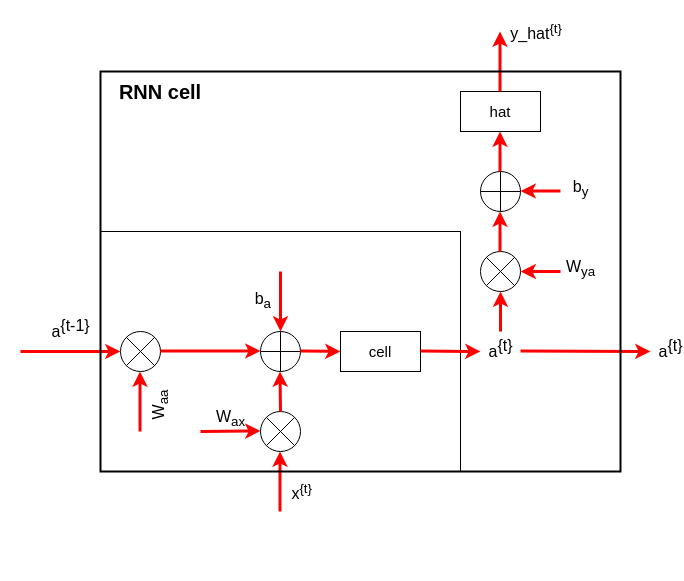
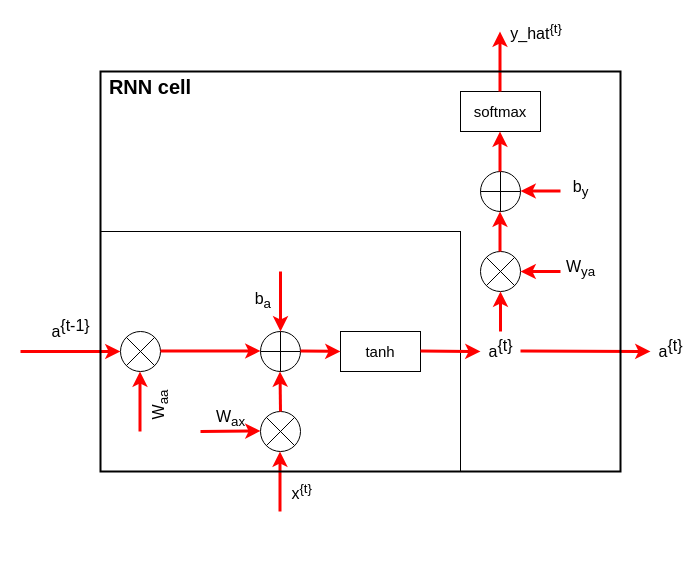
  <mxCell id="0" />
  <mxCell id="1" parent="0" />
  <mxCell id="2" value="" style="rounded=0;whiteSpace=wrap;html=1;fillColor=none;" vertex="1" parent="1"><mxGeometry x="100" y="220" width="360" height="240" as="geometry" /></mxCell>
  <mxCell id="3" value="&lt;p style=&quot;line-height: 160%; font-size: 16px;&quot;&gt;a&lt;sup style=&quot;font-size: 16px;&quot;&gt;{t-1}&lt;/sup&gt;&lt;/p&gt;" style="endArrow=classic;html=1;rounded=0;fillColor=#f8cecc;strokeColor=#FF0000;strokeWidth=3;horizontal=1;labelPosition=center;verticalLabelPosition=top;align=center;verticalAlign=bottom;fontSize=16;entryX=0;entryY=0.5;entryDx=0;entryDy=0;labelBackgroundColor=none;spacing=-10;" edge="1" parent="1" target="4"><mxGeometry width="50" height="50" relative="1" as="geometry"><mxPoint x="20" y="340" as="sourcePoint" /><mxPoint x="100" y="340" as="targetPoint" /></mxGeometry></mxCell>
  <mxCell id="4" value="" style="shape=sumEllipse;perimeter=ellipsePerimeter;whiteSpace=wrap;html=1;backgroundOutline=1;" vertex="1" parent="1"><mxGeometry x="120" y="320" width="40" height="40" as="geometry" /></mxCell>
  <mxCell id="5" value="" style="shape=sumEllipse;perimeter=ellipsePerimeter;whiteSpace=wrap;html=1;backgroundOutline=1;" vertex="1" parent="1"><mxGeometry x="260" y="400" width="40" height="40" as="geometry" /></mxCell>
  <mxCell id="6" value="" style="shape=orEllipse;perimeter=ellipsePerimeter;whiteSpace=wrap;html=1;backgroundOutline=1;" vertex="1" parent="1"><mxGeometry x="260" y="320" width="40" height="40" as="geometry" /></mxCell>
  <mxCell id="7" value="&lt;p style=&quot;line-height: 160%; font-size: 16px;&quot;&gt;&lt;br&gt;&lt;/p&gt;" style="endArrow=classic;html=1;rounded=0;fillColor=#f8cecc;strokeColor=#FF0000;strokeWidth=3;horizontal=1;labelPosition=center;verticalLabelPosition=top;align=center;verticalAlign=bottom;fontSize=16;entryX=0;entryY=0.5;entryDx=0;entryDy=0;" edge="1" parent="1"><mxGeometry width="50" height="50" relative="1" as="geometry"><mxPoint x="160" y="339.5" as="sourcePoint" /><mxPoint x="260" y="339.5" as="targetPoint" /></mxGeometry></mxCell>
  <mxCell id="8" value="&lt;p style=&quot;line-height: 160%; font-size: 16px;&quot;&gt;W&lt;sub&gt;aa&lt;/sub&gt;&lt;/p&gt;" style="endArrow=classic;html=1;rounded=0;fillColor=#f8cecc;strokeColor=#FF0000;strokeWidth=3;horizontal=0;labelPosition=right;verticalLabelPosition=middle;align=left;verticalAlign=middle;fontSize=16;textDirection=rtl;labelBackgroundColor=none;spacing=-20;" edge="1" parent="1"><mxGeometry x="0.333" y="-40" width="50" height="50" relative="1" as="geometry"><mxPoint x="139.5" y="420" as="sourcePoint" /><mxPoint x="139.5" y="360" as="targetPoint" /><mxPoint x="1" as="offset" /></mxGeometry></mxCell>
  <mxCell id="9" value="&lt;p style=&quot;line-height: 160%; font-size: 16px;&quot;&gt;x&lt;sup&gt;{t}&lt;/sup&gt;&lt;/p&gt;" style="endArrow=classic;html=1;rounded=0;fillColor=#f8cecc;strokeColor=#FF0000;strokeWidth=3;horizontal=1;labelPosition=right;verticalLabelPosition=middle;align=left;verticalAlign=middle;fontSize=16;textDirection=rtl;labelBackgroundColor=none;spacing=-20;" edge="1" parent="1"><mxGeometry x="-0.333" y="-50" width="50" height="50" relative="1" as="geometry"><mxPoint x="279.5" y="500" as="sourcePoint" /><mxPoint x="279.5" y="440" as="targetPoint" /><mxPoint x="1" as="offset" /></mxGeometry></mxCell>
  <mxCell id="10" value="&lt;p style=&quot;line-height: 160%; font-size: 16px;&quot;&gt;W&lt;sub&gt;ax&lt;/sub&gt;&lt;/p&gt;" style="endArrow=classic;html=1;rounded=0;fillColor=#f8cecc;strokeColor=#FF0000;strokeWidth=3;horizontal=1;labelPosition=center;verticalLabelPosition=top;align=center;verticalAlign=bottom;fontSize=16;entryX=0;entryY=0.5;entryDx=0;entryDy=0;labelBackgroundColor=none;spacing=-10;" edge="1" parent="1"><mxGeometry x="-0.003" y="-10" width="50" height="50" relative="1" as="geometry"><mxPoint x="200" y="420" as="sourcePoint" /><mxPoint x="260" y="419.5" as="targetPoint" /><mxPoint as="offset" /></mxGeometry></mxCell>
  <mxCell id="11" value="&lt;p style=&quot;line-height: 160%; font-size: 16px;&quot;&gt;&lt;br&gt;&lt;/p&gt;" style="endArrow=classic;html=1;rounded=0;fillColor=#f8cecc;strokeColor=#FF0000;strokeWidth=3;horizontal=0;labelPosition=right;verticalLabelPosition=middle;align=left;verticalAlign=middle;fontSize=16;textDirection=rtl;labelBackgroundColor=none;spacing=-20;" edge="1" parent="1"><mxGeometry x="-1" y="-177" width="50" height="50" relative="1" as="geometry"><mxPoint x="280" y="400" as="sourcePoint" /><mxPoint x="279.5" y="360" as="targetPoint" /><mxPoint x="-126" y="170" as="offset" /></mxGeometry></mxCell>
  <mxCell id="12" value="&lt;p style=&quot;line-height: 160%; font-size: 16px;&quot;&gt;b&lt;sub&gt;a&lt;/sub&gt;&lt;/p&gt;" style="endArrow=classic;html=1;rounded=0;fillColor=#f8cecc;strokeColor=#FF0000;strokeWidth=3;horizontal=1;labelPosition=right;verticalLabelPosition=middle;align=left;verticalAlign=middle;fontSize=16;textDirection=rtl;labelBackgroundColor=none;spacing=-20;entryX=0.5;entryY=0;entryDx=0;entryDy=0;" edge="1" parent="1" target="6"><mxGeometry y="10" width="50" height="50" relative="1" as="geometry"><mxPoint x="280" y="260" as="sourcePoint" /><mxPoint x="279.5" y="140" as="targetPoint" /><mxPoint as="offset" /></mxGeometry></mxCell>
- <mxCell id="13" value="cell" style="rounded=0;whiteSpace=wrap;html=1;fontSize=15;" vertex="1" parent="1"><mxGeometry x="340" y="320" width="80" height="40" as="geometry" /></mxCell>
+ <mxCell id="13" value="tanh" style="rounded=0;whiteSpace=wrap;html=1;fontSize=15;" vertex="1" parent="1"><mxGeometry x="340" y="320" width="80" height="40" as="geometry" /></mxCell>
  <mxCell id="14" value="&lt;p style=&quot;line-height: 160%; font-size: 16px;&quot;&gt;&lt;br&gt;&lt;/p&gt;" style="endArrow=classic;html=1;rounded=0;fillColor=#f8cecc;strokeColor=#FF0000;strokeWidth=3;horizontal=1;labelPosition=center;verticalLabelPosition=top;align=center;verticalAlign=bottom;fontSize=16;" edge="1" parent="1"><mxGeometry width="50" height="50" relative="1" as="geometry"><mxPoint x="300" y="339.5" as="sourcePoint" /><mxPoint x="340" y="340" as="targetPoint" /></mxGeometry></mxCell>
  <mxCell id="15" value="&lt;p style=&quot;line-height: 160%; font-size: 16px;&quot;&gt;a&lt;sup style=&quot;font-size: 16px;&quot;&gt;{t}&lt;/sup&gt;&lt;/p&gt;" style="endArrow=classic;html=1;rounded=0;fillColor=#f8cecc;strokeColor=#FF0000;strokeWidth=3;horizontal=1;labelPosition=center;verticalLabelPosition=top;align=center;verticalAlign=bottom;fontSize=16;labelBackgroundColor=none;spacing=-10;" edge="1" parent="1"><mxGeometry x="1" y="-28" width="50" height="50" relative="1" as="geometry"><mxPoint x="420" y="339.5" as="sourcePoint" /><mxPoint x="480" y="340" as="targetPoint" /><mxPoint x="20" y="-8" as="offset" /></mxGeometry></mxCell>
  <mxCell id="16" value="&lt;p style=&quot;line-height: 160%; font-size: 16px;&quot;&gt;a&lt;sup style=&quot;font-size: 16px;&quot;&gt;{t}&lt;/sup&gt;&lt;/p&gt;" style="endArrow=classic;html=1;rounded=0;fillColor=#f8cecc;strokeColor=#FF0000;strokeWidth=3;horizontal=1;labelPosition=center;verticalLabelPosition=top;align=center;verticalAlign=bottom;fontSize=16;labelBackgroundColor=none;spacing=-10;" edge="1" parent="1"><mxGeometry x="1" y="-28" width="50" height="50" relative="1" as="geometry"><mxPoint x="520" y="339.5" as="sourcePoint" /><mxPoint x="650" y="340" as="targetPoint" /><mxPoint x="20" y="-8" as="offset" /></mxGeometry></mxCell>
  <mxCell id="17" value="" style="shape=sumEllipse;perimeter=ellipsePerimeter;whiteSpace=wrap;html=1;backgroundOutline=1;" vertex="1" parent="1"><mxGeometry x="480" y="240" width="40" height="40" as="geometry" /></mxCell>
  <mxCell id="18" value="" style="shape=orEllipse;perimeter=ellipsePerimeter;whiteSpace=wrap;html=1;backgroundOutline=1;" vertex="1" parent="1"><mxGeometry x="480" y="160" width="40" height="40" as="geometry" /></mxCell>
- <mxCell id="19" value="hat" style="rounded=0;whiteSpace=wrap;html=1;fontSize=15;" vertex="1" parent="1"><mxGeometry x="460" y="80" width="80" height="40" as="geometry" /></mxCell>
+ <mxCell id="19" value="softmax" style="rounded=0;whiteSpace=wrap;html=1;fontSize=15;" vertex="1" parent="1"><mxGeometry x="460" y="80" width="80" height="40" as="geometry" /></mxCell>
  <mxCell id="20" value="&lt;p style=&quot;line-height: 160%; font-size: 16px;&quot;&gt;W&lt;sub&gt;ya&lt;/sub&gt;&lt;/p&gt;" style="endArrow=classic;html=1;rounded=0;fillColor=#f8cecc;strokeColor=#FF0000;strokeWidth=3;horizontal=1;labelPosition=center;verticalLabelPosition=top;align=center;verticalAlign=bottom;fontSize=16;labelBackgroundColor=none;spacing=-10;entryX=1;entryY=0.5;entryDx=0;entryDy=0;" edge="1" parent="1" target="17"><mxGeometry x="-1" y="28" width="50" height="50" relative="1" as="geometry"><mxPoint x="560" y="260" as="sourcePoint" /><mxPoint x="570" y="350" as="targetPoint" /><mxPoint x="20" y="-8" as="offset" /></mxGeometry></mxCell>
  <mxCell id="21" value="&lt;p style=&quot;line-height: 160%; font-size: 16px;&quot;&gt;b&lt;sub&gt;y&lt;/sub&gt;&lt;/p&gt;" style="endArrow=classic;html=1;rounded=0;fillColor=#f8cecc;strokeColor=#FF0000;strokeWidth=3;horizontal=1;labelPosition=center;verticalLabelPosition=top;align=center;verticalAlign=bottom;fontSize=16;labelBackgroundColor=none;spacing=-10;entryX=1;entryY=0.5;entryDx=0;entryDy=0;" edge="1" parent="1"><mxGeometry x="-1" y="28" width="50" height="50" relative="1" as="geometry"><mxPoint x="560" y="179.5" as="sourcePoint" /><mxPoint x="520" y="179.5" as="targetPoint" /><mxPoint x="20" y="-8" as="offset" /></mxGeometry></mxCell>
  <mxCell id="22" value="&lt;p style=&quot;line-height: 160%; font-size: 16px;&quot;&gt;&lt;br&gt;&lt;/p&gt;" style="endArrow=classic;html=1;rounded=0;fillColor=#f8cecc;strokeColor=#FF0000;strokeWidth=3;horizontal=0;labelPosition=right;verticalLabelPosition=middle;align=left;verticalAlign=middle;fontSize=16;textDirection=rtl;labelBackgroundColor=none;spacing=-20;entryX=0.5;entryY=1;entryDx=0;entryDy=0;" edge="1" parent="1" target="17"><mxGeometry x="-1" y="-177" width="50" height="50" relative="1" as="geometry"><mxPoint x="500" y="320" as="sourcePoint" /><mxPoint x="289.5" y="370" as="targetPoint" /><mxPoint x="-126" y="170" as="offset" /></mxGeometry></mxCell>
  <mxCell id="23" value="&lt;p style=&quot;line-height: 160%; font-size: 16px;&quot;&gt;&lt;br&gt;&lt;/p&gt;" style="endArrow=classic;html=1;rounded=0;fillColor=#f8cecc;strokeColor=#FF0000;strokeWidth=3;horizontal=0;labelPosition=right;verticalLabelPosition=middle;align=left;verticalAlign=middle;fontSize=16;textDirection=rtl;labelBackgroundColor=none;spacing=-20;entryX=0.5;entryY=1;entryDx=0;entryDy=0;" edge="1" parent="1"><mxGeometry x="-1" y="-177" width="50" height="50" relative="1" as="geometry"><mxPoint x="499.5" y="240" as="sourcePoint" /><mxPoint x="499.5" y="200" as="targetPoint" /><mxPoint x="-126" y="170" as="offset" /></mxGeometry></mxCell>
  <mxCell id="24" value="&lt;p style=&quot;line-height: 160%; font-size: 16px;&quot;&gt;&lt;br&gt;&lt;/p&gt;" style="endArrow=classic;html=1;rounded=0;fillColor=#f8cecc;strokeColor=#FF0000;strokeWidth=3;horizontal=0;labelPosition=right;verticalLabelPosition=middle;align=left;verticalAlign=middle;fontSize=16;textDirection=rtl;labelBackgroundColor=none;spacing=-20;entryX=0.5;entryY=1;entryDx=0;entryDy=0;" edge="1" parent="1"><mxGeometry x="-1" y="-177" width="50" height="50" relative="1" as="geometry"><mxPoint x="499.5" y="160" as="sourcePoint" /><mxPoint x="499.5" y="120" as="targetPoint" /><mxPoint x="-126" y="170" as="offset" /></mxGeometry></mxCell>
  <mxCell id="25" value="&lt;p style=&quot;line-height: 160%; font-size: 16px;&quot;&gt;y_hat&lt;sup&gt;{t}&lt;/sup&gt;&lt;/p&gt;" style="endArrow=classic;html=1;rounded=0;fillColor=#f8cecc;strokeColor=#FF0000;strokeWidth=3;horizontal=1;labelPosition=right;verticalLabelPosition=middle;align=left;verticalAlign=middle;fontSize=16;textDirection=rtl;labelBackgroundColor=none;spacing=-20;" edge="1" parent="1"><mxGeometry x="1" y="-80" width="50" height="50" relative="1" as="geometry"><mxPoint x="499.5" y="80" as="sourcePoint" /><mxPoint x="499.5" as="targetPoint" y="20" /><mxPoint x="1" as="offset" /></mxGeometry></mxCell>
  <mxCell id="26" value="" style="rounded=0;whiteSpace=wrap;html=1;fillColor=none;strokeWidth=2;" vertex="1" parent="1"><mxGeometry x="100" y="60" width="520" height="400" as="geometry" /></mxCell>
- <mxCell id="27" value="RNN cell" style="text;html=1;strokeColor=none;fillColor=none;align=center;verticalAlign=middle;whiteSpace=wrap;rounded=0;fontStyle=1;fontSize=20;" vertex="1" parent="1"><mxGeometry x="110" y="65" width="100" height="30" as="geometry" /></mxCell>
+ <mxCell id="27" value="RNN cell" style="text;html=1;strokeColor=none;fillColor=none;align=center;verticalAlign=middle;whiteSpace=wrap;rounded=0;fontStyle=1;fontSize=20;" vertex="1" parent="1"><mxGeometry x="100" y="60" width="100" height="30" as="geometry" /></mxCell>
